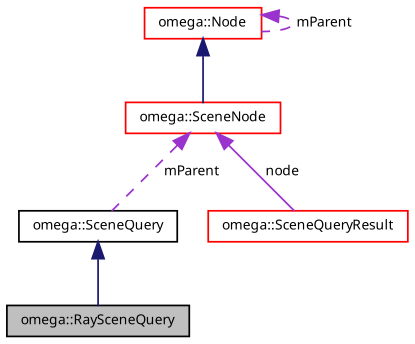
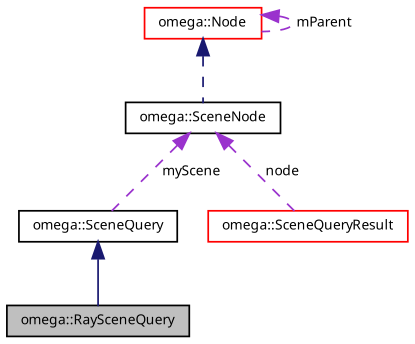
  digraph {
    node [color=black fontname="FreeSans.ttf" fontsize=8 shape=record]
    edge [color=darkorchid3 dir=back fontname="FreeSans.ttf" fontsize=8 labelfontname="FreeSans.ttf" labelfontsize=8 style=dashed]
    n1 [fillcolor=grey75 fontcolor=black height=0.2 label="omega::RaySceneQuery" style=filled width=0.4]
    n2 [height=0.2 label="omega::SceneQuery" width=0.4]
-   n3 [color=red height=0.2 label="omega::SceneNode" width=0.4]
+   n3 [height=0.2 label="omega::SceneNode" width=0.4]
    n4 [color=red height=0.2 label="omega::SceneQueryResult" width=0.4]
    n5 [color=red height=0.2 label="omega::Node" width=0.4]
    n2 -> n1 [color=midnightblue style=solid]
-   n3 -> n2 [label=" mParent"]
-   n3 -> n4 [label=" node" style=solid]
-   n5 -> n3 [color=midnightblue style=solid]
+   n3 -> n2 [label=" myScene"]
+   n3 -> n4 [label=" node"]
+   n5 -> n3 [color=midnightblue]
    n5 -> n5 [label=" mParent"]
  }
